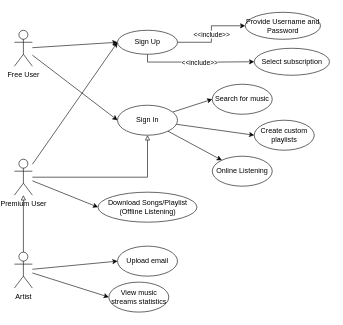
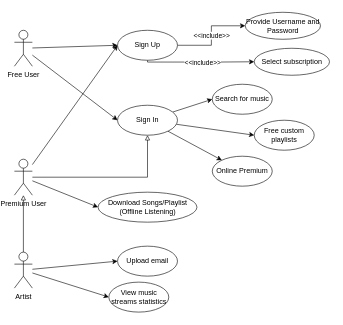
  <mxCell id="0" />
  <mxCell id="1" parent="0" />
  <mxCell id="2" style="rounded=0;orthogonalLoop=1;jettySize=auto;html=1;entryX=0;entryY=0.5;entryDx=0;entryDy=0;" edge="1" parent="1" source="4" target="8"><mxGeometry relative="1" as="geometry" /></mxCell>
  <mxCell id="3" style="rounded=0;orthogonalLoop=1;jettySize=auto;html=1;entryX=0;entryY=0.5;entryDx=0;entryDy=0;" edge="1" parent="1" source="4" target="12"><mxGeometry relative="1" as="geometry" /></mxCell>
  <mxCell id="4" value="Free User" style="shape=umlActor;verticalLabelPosition=bottom;verticalAlign=top;html=1;outlineConnect=0;" vertex="1" parent="1"><mxGeometry x="20" y="50" width="30" height="60" as="geometry" /></mxCell>
  <mxCell id="5" value="&amp;lt;&amp;lt;include&amp;gt;&amp;gt;" style="edgeStyle=orthogonalEdgeStyle;rounded=0;orthogonalLoop=1;jettySize=auto;html=1;" edge="1" parent="1" source="8" target="27"><mxGeometry relative="1" as="geometry" /></mxCell>
  <mxCell id="6" style="edgeStyle=orthogonalEdgeStyle;rounded=0;orthogonalLoop=1;jettySize=auto;html=1;entryX=0;entryY=0.5;entryDx=0;entryDy=0;" edge="1" parent="1" source="8" target="28"><mxGeometry relative="1" as="geometry"><Array as="points"><mxPoint x="242" y="103" /><mxPoint x="361" y="103" /></Array></mxGeometry></mxCell>
  <mxCell id="7" value="&amp;lt;&amp;lt;include&amp;gt;&amp;gt;" style="edgeLabel;html=1;align=center;verticalAlign=middle;resizable=0;points=[];" vertex="1" connectable="0" parent="6"><mxGeometry x="0.037" relative="1" as="geometry"><mxPoint as="offset" /></mxGeometry></mxCell>
- <mxCell id="8" value="Sign Up" style="ellipse;whiteSpace=wrap;html=1;" vertex="1" parent="1"><mxGeometry x="192" y="50" width="100" height="40" as="geometry" /></mxCell>
+ <mxCell id="8" value="Sign Up" style="ellipse;whiteSpace=wrap;html=1;" vertex="1" parent="1"><mxGeometry x="192" y="50" width="100" height="50" as="geometry" /></mxCell>
  <mxCell id="9" style="rounded=0;orthogonalLoop=1;jettySize=auto;html=1;entryX=0;entryY=0.5;entryDx=0;entryDy=0;" edge="1" parent="1" source="12" target="13"><mxGeometry relative="1" as="geometry" /></mxCell>
  <mxCell id="10" value="" style="rounded=0;orthogonalLoop=1;jettySize=auto;html=1;" edge="1" parent="1" source="12" target="14"><mxGeometry relative="1" as="geometry" /></mxCell>
  <mxCell id="11" style="rounded=0;orthogonalLoop=1;jettySize=auto;html=1;entryX=0;entryY=0.5;entryDx=0;entryDy=0;" edge="1" parent="1" source="12" target="15"><mxGeometry relative="1" as="geometry" /></mxCell>
  <mxCell id="12" value="Sign In" style="ellipse;whiteSpace=wrap;html=1;" vertex="1" parent="1"><mxGeometry x="192" y="175" width="100" height="50" as="geometry" /></mxCell>
  <mxCell id="13" value="Search for music" style="ellipse;whiteSpace=wrap;html=1;" vertex="1" parent="1"><mxGeometry x="350" y="140" width="100" height="50" as="geometry" /></mxCell>
- <mxCell id="14" value="Online Listening" style="ellipse;whiteSpace=wrap;html=1;" vertex="1" parent="1"><mxGeometry x="350" y="260" width="100" height="50" as="geometry" /></mxCell>
- <mxCell id="15" value="Create custom playlists" style="ellipse;whiteSpace=wrap;html=1;" vertex="1" parent="1"><mxGeometry x="420" y="200" width="100" height="50" as="geometry" /></mxCell>
+ <mxCell id="14" value="Online Premium" style="ellipse;whiteSpace=wrap;html=1;" vertex="1" parent="1"><mxGeometry x="350" y="260" width="100" height="50" as="geometry" /></mxCell>
+ <mxCell id="15" value="Free custom playlists" style="ellipse;whiteSpace=wrap;html=1;" vertex="1" parent="1"><mxGeometry x="420" y="200" width="100" height="50" as="geometry" /></mxCell>
  <mxCell id="16" value="Download Songs/Playlist (Offline Listening)" style="ellipse;whiteSpace=wrap;html=1;" vertex="1" parent="1"><mxGeometry x="159.5" y="320" width="165" height="50" as="geometry" /></mxCell>
  <mxCell id="17" value="Upload email" style="ellipse;whiteSpace=wrap;html=1;" vertex="1" parent="1"><mxGeometry x="192" y="410" width="100" height="50" as="geometry" /></mxCell>
  <mxCell id="18" value="View music streams statistics" style="ellipse;whiteSpace=wrap;html=1;" vertex="1" parent="1"><mxGeometry x="177.5" y="470" width="100" height="50" as="geometry" /></mxCell>
  <mxCell id="19" style="rounded=0;orthogonalLoop=1;jettySize=auto;html=1;entryX=0;entryY=0.5;entryDx=0;entryDy=0;" edge="1" parent="1" source="22" target="8"><mxGeometry relative="1" as="geometry" /></mxCell>
  <mxCell id="20" style="edgeStyle=orthogonalEdgeStyle;rounded=0;orthogonalLoop=1;jettySize=auto;html=1;endArrow=block;endFill=0;" edge="1" parent="1" source="22" target="12"><mxGeometry relative="1" as="geometry" /></mxCell>
  <mxCell id="21" style="rounded=0;orthogonalLoop=1;jettySize=auto;html=1;entryX=0;entryY=0.5;entryDx=0;entryDy=0;" edge="1" parent="1" source="22" target="16"><mxGeometry relative="1" as="geometry" /></mxCell>
  <mxCell id="22" value="Premium User" style="shape=umlActor;verticalLabelPosition=bottom;verticalAlign=top;html=1;outlineConnect=0;" vertex="1" parent="1"><mxGeometry x="20" y="265" width="30" height="60" as="geometry" /></mxCell>
  <mxCell id="23" value="" style="edgeStyle=orthogonalEdgeStyle;rounded=0;orthogonalLoop=1;jettySize=auto;html=1;endArrow=block;endFill=0;" edge="1" parent="1" source="26" target="22"><mxGeometry relative="1" as="geometry" /></mxCell>
  <mxCell id="24" style="rounded=0;orthogonalLoop=1;jettySize=auto;html=1;entryX=0;entryY=0.5;entryDx=0;entryDy=0;" edge="1" parent="1" source="26" target="17"><mxGeometry relative="1" as="geometry" /></mxCell>
  <mxCell id="25" style="rounded=0;orthogonalLoop=1;jettySize=auto;html=1;entryX=0;entryY=0.5;entryDx=0;entryDy=0;" edge="1" parent="1" source="26" target="18"><mxGeometry relative="1" as="geometry" /></mxCell>
  <mxCell id="26" value="Artist" style="shape=umlActor;verticalLabelPosition=bottom;verticalAlign=top;html=1;outlineConnect=0;" vertex="1" parent="1"><mxGeometry x="20" y="420" width="30" height="60" as="geometry" /></mxCell>
  <mxCell id="27" value="Provide Username and Password" style="ellipse;whiteSpace=wrap;html=1;" vertex="1" parent="1"><mxGeometry x="405" y="20" width="125.5" height="45" as="geometry" /></mxCell>
  <mxCell id="28" value="Select subscription" style="ellipse;whiteSpace=wrap;html=1;" vertex="1" parent="1"><mxGeometry x="420" y="80" width="125.5" height="45" as="geometry" /></mxCell>
